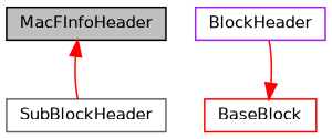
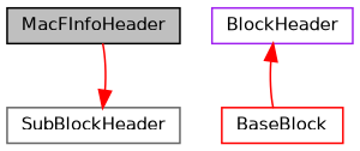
  digraph {
    node [fillcolor=white fontname=Helvetica fontsize=10 shape=record style=filled]
    edge [color=red dir=back fontname=Helvetica fontsize=10 labelfontname=Helvetica labelfontsize=10 style=solid]
    n1 [color=black fillcolor=grey75 fontcolor=black height=0.2 label=MacFInfoHeader width=0.4]
    n2 [color=gray40 height=0.2 label=SubBlockHeader width=0.4]
    n3 [color=purple height=0.2 label=BlockHeader width=0.4]
    n4 [color=red height=0.2 label=BaseBlock width=0.4]
-   n1 -> n2
-   n4 -> n3
+   n2 -> n1
+   n3 -> n4
  }
